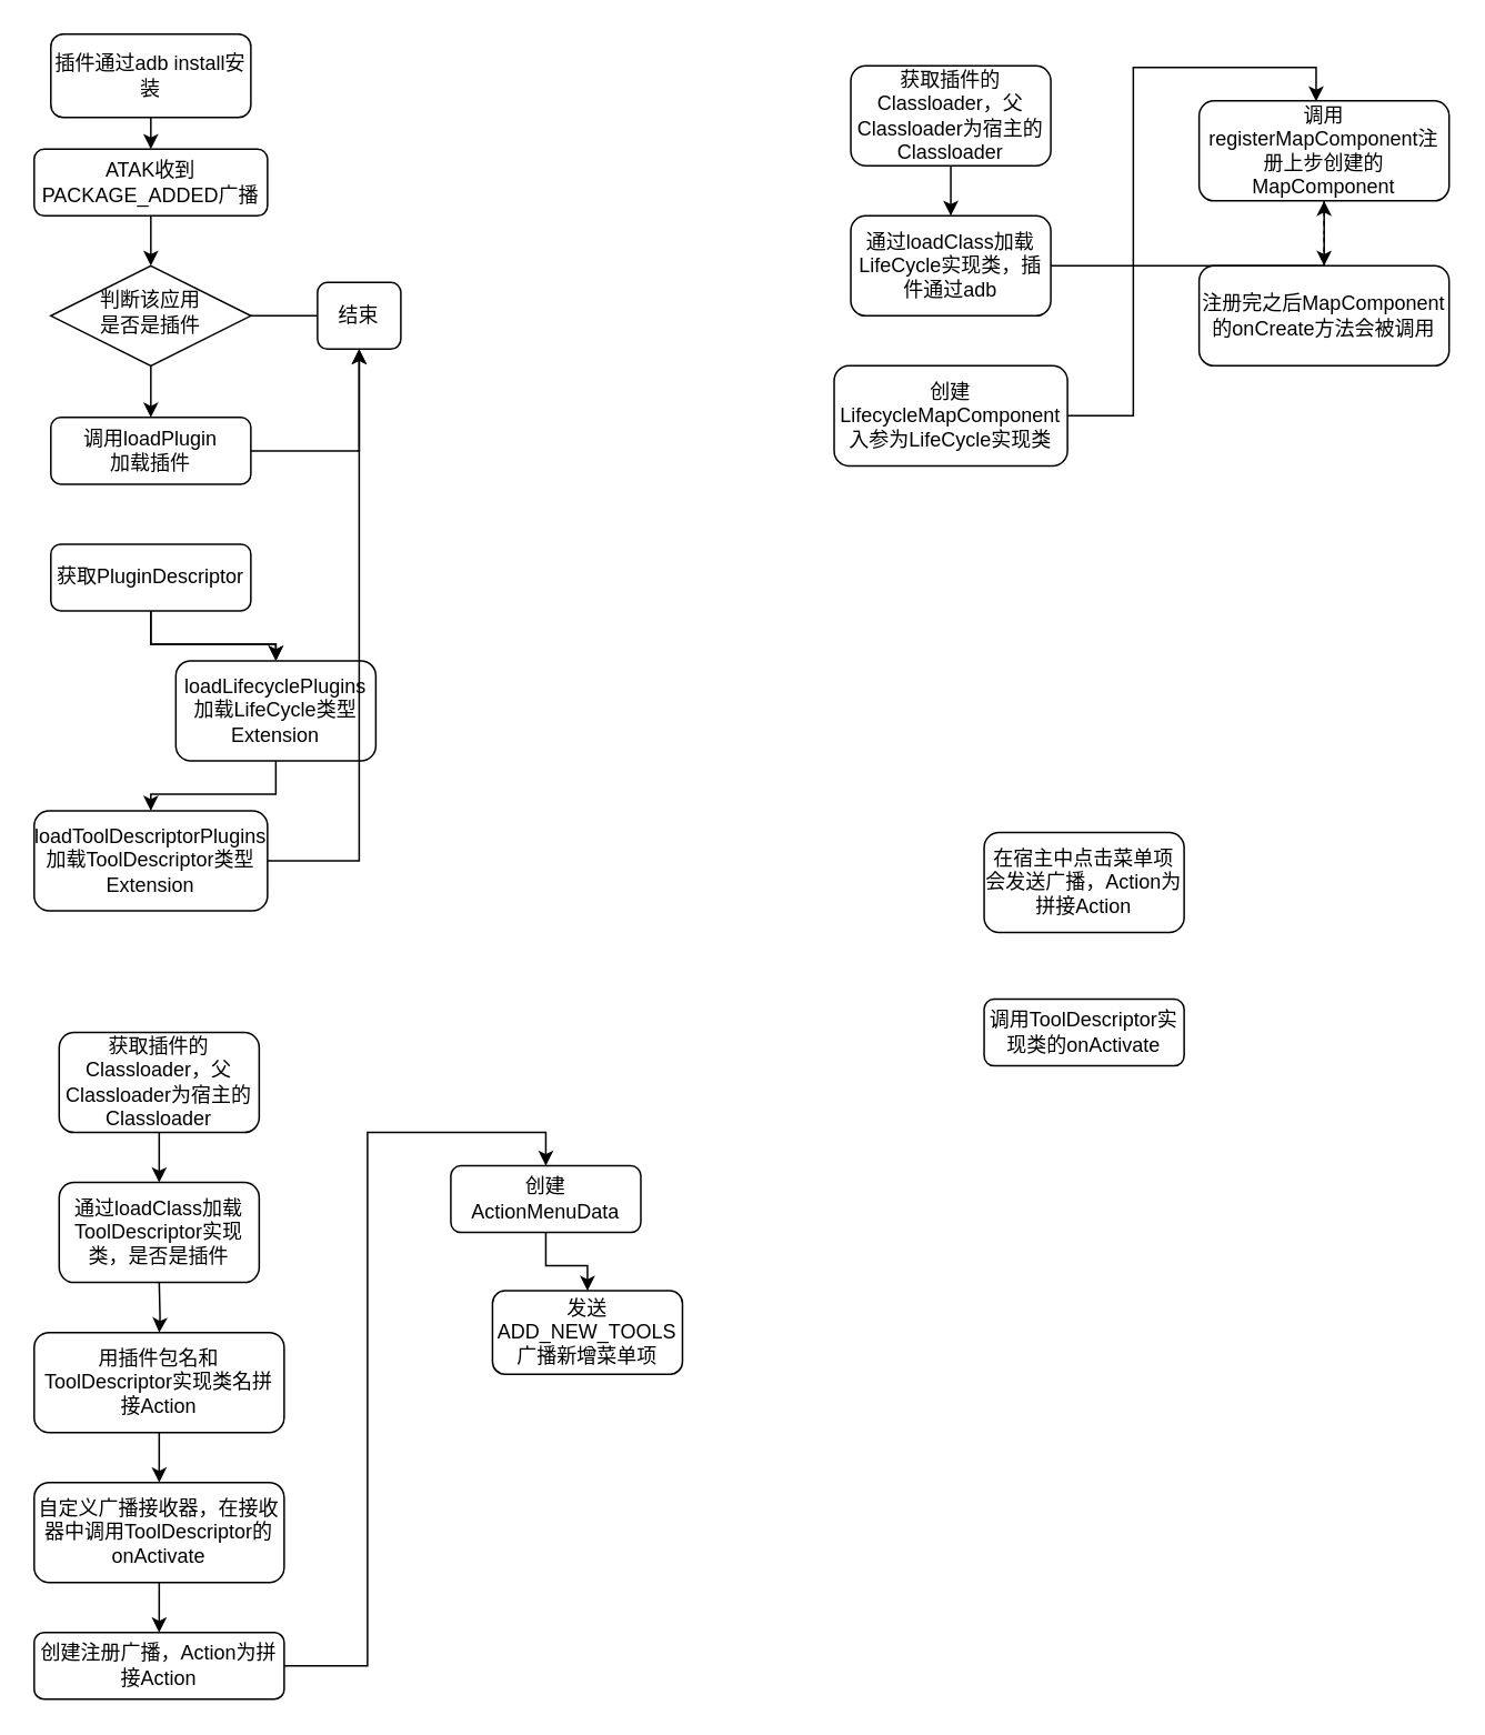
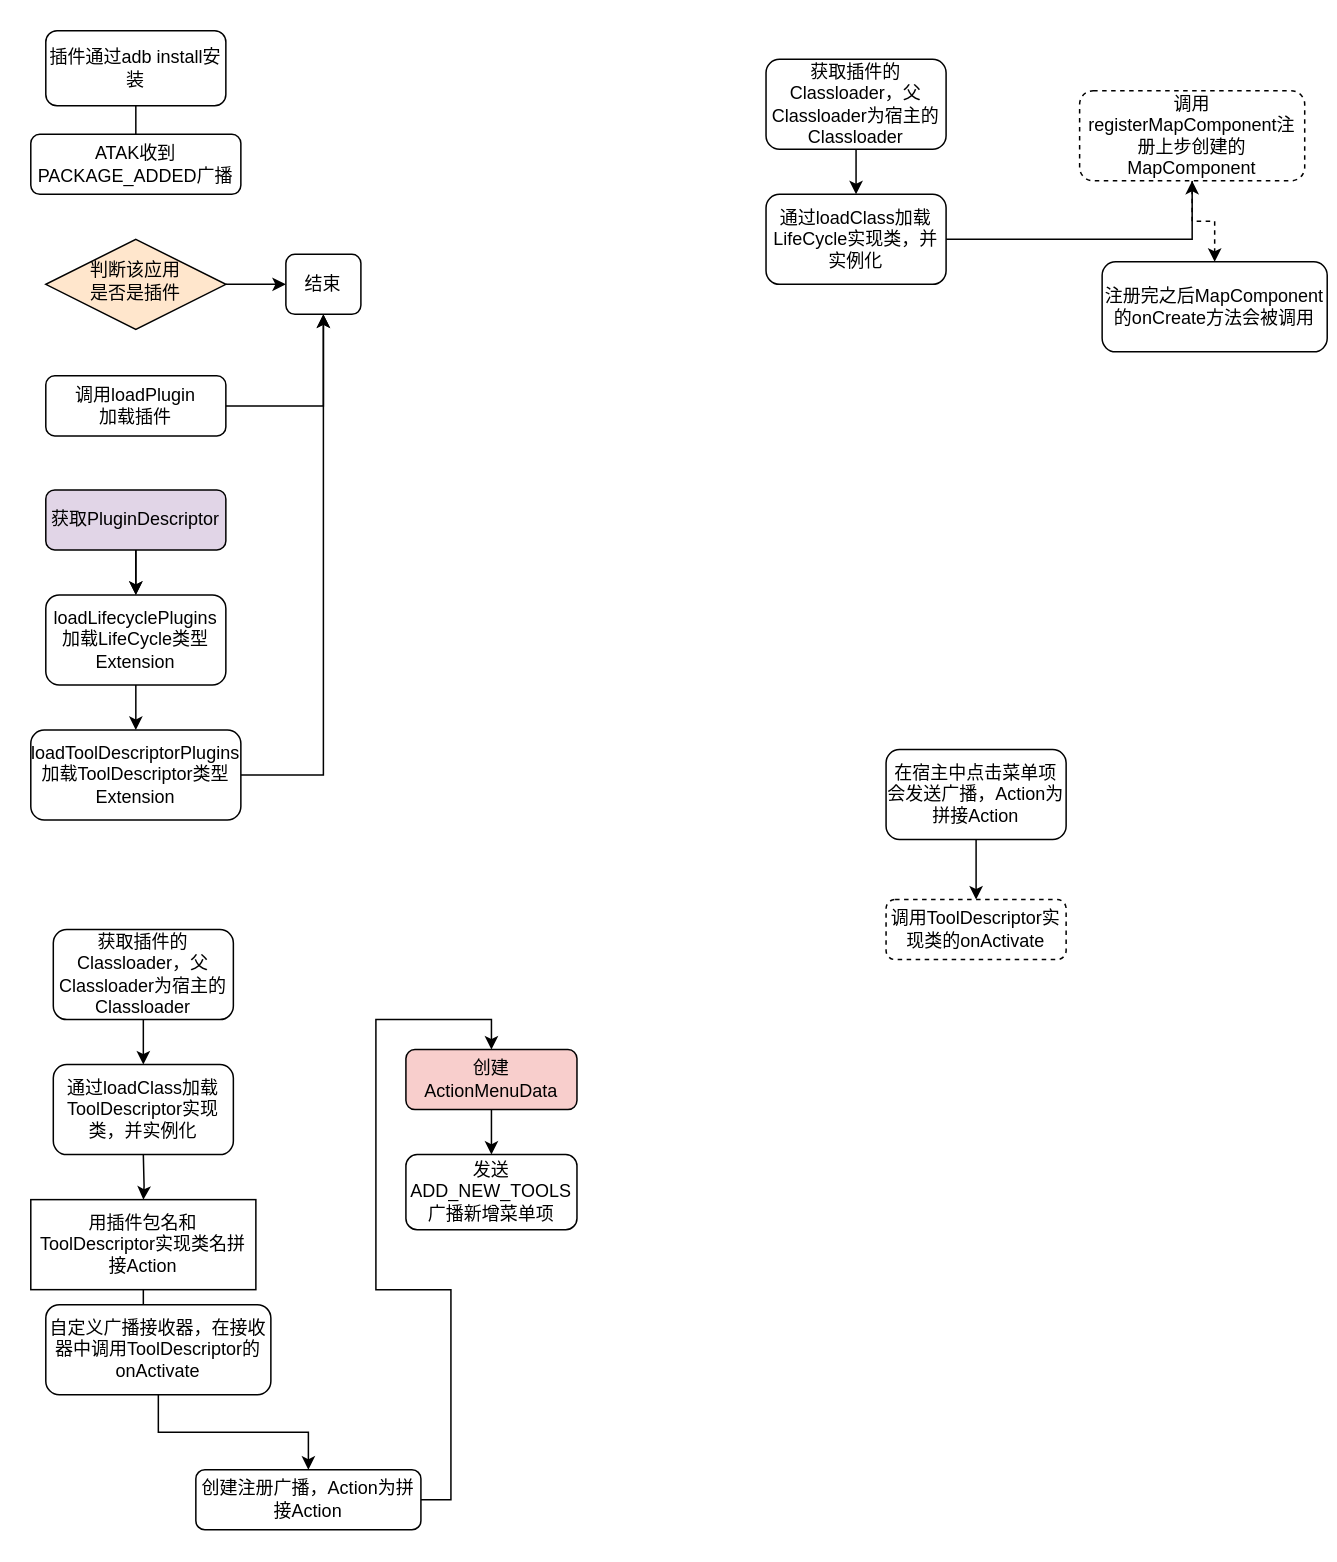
  <mxCell id="0" />
  <mxCell id="1" parent="0" />
- <mxCell id="2" style="edgeStyle=orthogonalEdgeStyle;rounded=0;orthogonalLoop=1;jettySize=auto;html=1;exitX=0.5;exitY=1;exitDx=0;exitDy=0;entryX=0.5;entryY=0;entryDx=0;entryDy=0;" edge="1" parent="1" source="3" target="5"><mxGeometry relative="1" as="geometry" /></mxCell>
+ <mxCell id="2" style="edgeStyle=orthogonalEdgeStyle;rounded=0;orthogonalLoop=1;jettySize=auto;html=1;exitX=0.5;exitY=1;exitDx=0;exitDy=0;entryX=0.5;entryY=0;entryDx=0;entryDy=0;endArrow=none;" edge="1" parent="1" source="3" target="5"><mxGeometry relative="1" as="geometry" /></mxCell>
  <mxCell id="3" value="插件通过adb install安装" style="rounded=1;whiteSpace=wrap;html=1;fontSize=12;glass=0;strokeWidth=1;shadow=0;" parent="1" vertex="1"><mxGeometry x="30" y="20" width="120" height="50" as="geometry" /></mxCell>
- <mxCell id="4" style="edgeStyle=orthogonalEdgeStyle;rounded=0;orthogonalLoop=1;jettySize=auto;html=1;exitX=0.5;exitY=1;exitDx=0;exitDy=0;entryX=0.5;entryY=0;entryDx=0;entryDy=0;" edge="1" parent="1" source="5" target="8"><mxGeometry relative="1" as="geometry" /></mxCell>
  <mxCell id="5" value="ATAK收到PACKAGE_ADDED广播" style="rounded=1;whiteSpace=wrap;html=1;fontSize=12;glass=0;strokeWidth=1;shadow=0;" parent="1" vertex="1"><mxGeometry x="20" y="89" width="140" height="40" as="geometry" /></mxCell>
- <mxCell id="6" style="edgeStyle=orthogonalEdgeStyle;rounded=0;orthogonalLoop=1;jettySize=auto;html=1;exitX=0.5;exitY=1;exitDx=0;exitDy=0;entryX=0.5;entryY=0;entryDx=0;entryDy=0;" edge="1" parent="1" source="8" target="10"><mxGeometry relative="1" as="geometry" /></mxCell>
- <mxCell id="7" style="edgeStyle=orthogonalEdgeStyle;rounded=0;orthogonalLoop=1;jettySize=auto;html=1;exitX=1;exitY=0.5;exitDx=0;exitDy=0;entryX=0;entryY=0.5;entryDx=0;entryDy=0;endArrow=none;" edge="1" parent="1" source="8" target="11"><mxGeometry relative="1" as="geometry" /></mxCell>
- <mxCell id="8" value="判断该应用&lt;br&gt;是否是插件" style="rhombus;whiteSpace=wrap;html=1;shadow=0;fontFamily=Helvetica;fontSize=12;align=center;strokeWidth=1;spacing=6;spacingTop=-4;" parent="1" vertex="1"><mxGeometry x="30" y="159" width="120" height="60" as="geometry" /></mxCell>
+ <mxCell id="7" style="edgeStyle=orthogonalEdgeStyle;rounded=0;orthogonalLoop=1;jettySize=auto;html=1;exitX=1;exitY=0.5;exitDx=0;exitDy=0;entryX=0;entryY=0.5;entryDx=0;entryDy=0;" edge="1" parent="1" source="8" target="11"><mxGeometry relative="1" as="geometry" /></mxCell>
+ <mxCell id="8" value="判断该应用&lt;br&gt;是否是插件" style="rhombus;whiteSpace=wrap;html=1;shadow=0;fontFamily=Helvetica;fontSize=12;align=center;strokeWidth=1;spacing=6;spacingTop=-4;fillColor=#ffe6cc;" parent="1" vertex="1"><mxGeometry x="30" y="159" width="120" height="60" as="geometry" /></mxCell>
  <mxCell id="9" value="" style="edgeStyle=orthogonalEdgeStyle;rounded=0;orthogonalLoop=1;jettySize=auto;html=1;" edge="1" parent="1" source="10" target="11"><mxGeometry relative="1" as="geometry" /></mxCell>
  <mxCell id="10" value="调用loadPlugin&lt;br&gt;加载插件" style="rounded=1;whiteSpace=wrap;html=1;fontSize=12;glass=0;strokeWidth=1;shadow=0;" parent="1" vertex="1"><mxGeometry x="30" y="250" width="120" height="40" as="geometry" /></mxCell>
  <mxCell id="11" value="结束" style="rounded=1;whiteSpace=wrap;html=1;fontSize=12;glass=0;strokeWidth=1;shadow=0;" parent="1" vertex="1"><mxGeometry x="190" y="169" width="50" height="40" as="geometry" /></mxCell>
  <mxCell id="12" value="" style="edgeStyle=orthogonalEdgeStyle;rounded=0;orthogonalLoop=1;jettySize=auto;html=1;" edge="1" parent="1" source="14" target="16"><mxGeometry relative="1" as="geometry" /></mxCell>
  <mxCell id="13" value="" style="edgeStyle=orthogonalEdgeStyle;rounded=0;orthogonalLoop=1;jettySize=auto;html=1;" edge="1" parent="1" source="14" target="16"><mxGeometry relative="1" as="geometry" /></mxCell>
- <mxCell id="14" value="获取PluginDescriptor" style="rounded=1;whiteSpace=wrap;html=1;fontSize=12;glass=0;strokeWidth=1;shadow=0;" vertex="1" parent="1"><mxGeometry x="30" y="326" width="120" height="40" as="geometry" /></mxCell>
+ <mxCell id="14" value="获取PluginDescriptor" style="rounded=1;whiteSpace=wrap;html=1;fontSize=12;glass=0;strokeWidth=1;shadow=0;fillColor=#e1d5e7;" vertex="1" parent="1"><mxGeometry x="30" y="326" width="120" height="40" as="geometry" /></mxCell>
  <mxCell id="15" value="" style="edgeStyle=orthogonalEdgeStyle;rounded=0;orthogonalLoop=1;jettySize=auto;html=1;" edge="1" parent="1" source="16" target="18"><mxGeometry relative="1" as="geometry" /></mxCell>
- <mxCell id="16" value="loadLifecyclePlugins加载LifeCycle类型Extension" style="whiteSpace=wrap;html=1;rounded=1;glass=0;strokeWidth=1;shadow=0;" vertex="1" parent="1"><mxGeometry x="105" y="396" width="120" height="60" as="geometry" /></mxCell>
+ <mxCell id="16" value="loadLifecyclePlugins加载LifeCycle类型Extension" style="whiteSpace=wrap;html=1;rounded=1;glass=0;strokeWidth=1;shadow=0;" vertex="1" parent="1"><mxGeometry x="30" y="396" width="120" height="60" as="geometry" /></mxCell>
  <mxCell id="17" style="edgeStyle=orthogonalEdgeStyle;rounded=0;orthogonalLoop=1;jettySize=auto;html=1;exitX=1;exitY=0.5;exitDx=0;exitDy=0;entryX=0.5;entryY=1;entryDx=0;entryDy=0;" edge="1" parent="1" source="18" target="11"><mxGeometry relative="1" as="geometry" /></mxCell>
  <mxCell id="18" value="loadToolDescriptorPlugins加载ToolDescriptor类型Extension" style="whiteSpace=wrap;html=1;rounded=1;glass=0;strokeWidth=1;shadow=0;" vertex="1" parent="1"><mxGeometry x="20" y="486" width="140" height="60" as="geometry" /></mxCell>
  <mxCell id="19" value="" style="edgeStyle=orthogonalEdgeStyle;rounded=0;orthogonalLoop=1;jettySize=auto;html=1;" edge="1" parent="1" source="20" target="22"><mxGeometry relative="1" as="geometry" /></mxCell>
  <mxCell id="20" value="获取插件的Classloader，父Classloader为宿主的Classloader" style="rounded=1;whiteSpace=wrap;html=1;" vertex="1" parent="1"><mxGeometry x="510" y="39" width="120" height="60" as="geometry" /></mxCell>
  <mxCell id="21" value="" style="edgeStyle=orthogonalEdgeStyle;rounded=0;orthogonalLoop=1;jettySize=auto;html=1;" edge="1" parent="1" source="22" target="26"><mxGeometry relative="1" as="geometry" /></mxCell>
- <mxCell id="22" value="通过loadClass加载LifeCycle实现类，插件通过adb" style="whiteSpace=wrap;html=1;rounded=1;" vertex="1" parent="1"><mxGeometry x="510" y="129" width="120" height="60" as="geometry" /></mxCell>
- <mxCell id="23" style="edgeStyle=orthogonalEdgeStyle;rounded=0;orthogonalLoop=1;jettySize=auto;html=1;exitX=1;exitY=0.5;exitDx=0;exitDy=0;entryX=0.468;entryY=0.006;entryDx=0;entryDy=0;entryPerimeter=0;" edge="1" parent="1" source="24" target="26"><mxGeometry relative="1" as="geometry" /></mxCell>
- <mxCell id="24" value="创建LifecycleMapComponent入参为LifeCycle实现类" style="whiteSpace=wrap;html=1;rounded=1;" vertex="1" parent="1"><mxGeometry x="500" y="219" width="140" height="60" as="geometry" /></mxCell>
+ <mxCell id="22" value="通过loadClass加载LifeCycle实现类，并实例化" style="whiteSpace=wrap;html=1;rounded=1;" vertex="1" parent="1"><mxGeometry x="510" y="129" width="120" height="60" as="geometry" /></mxCell>
  <mxCell id="25" value="" style="edgeStyle=orthogonalEdgeStyle;rounded=0;orthogonalLoop=1;jettySize=auto;html=1;dashed=1;" edge="1" parent="1" source="26" target="27"><mxGeometry relative="1" as="geometry" /></mxCell>
- <mxCell id="26" value="调用registerMapComponent注册上步创建的MapComponent" style="whiteSpace=wrap;html=1;rounded=1;" vertex="1" parent="1"><mxGeometry x="719" y="60" width="150" height="60" as="geometry" /></mxCell>
- <mxCell id="27" value="注册完之后MapComponent的onCreate方法会被调用" style="whiteSpace=wrap;html=1;rounded=1;" vertex="1" parent="1"><mxGeometry x="719" y="159" width="150" height="60" as="geometry" /></mxCell>
+ <mxCell id="26" value="调用registerMapComponent注册上步创建的MapComponent" style="whiteSpace=wrap;html=1;rounded=1;dashed=1;" vertex="1" parent="1"><mxGeometry x="719" y="60" width="150" height="60" as="geometry" /></mxCell>
+ <mxCell id="27" value="注册完之后MapComponent的onCreate方法会被调用" style="whiteSpace=wrap;html=1;rounded=1;" vertex="1" parent="1"><mxGeometry x="734" y="174" width="150" height="60" as="geometry" /></mxCell>
  <mxCell id="28" value="" style="edgeStyle=orthogonalEdgeStyle;rounded=0;orthogonalLoop=1;jettySize=auto;html=1;" edge="1" parent="1" target="30"><mxGeometry relative="1" as="geometry"><mxPoint x="95" y="769" as="sourcePoint" /></mxGeometry></mxCell>
  <mxCell id="29" value="" style="edgeStyle=orthogonalEdgeStyle;rounded=0;orthogonalLoop=1;jettySize=auto;html=1;" edge="1" parent="1" source="30" target="35"><mxGeometry relative="1" as="geometry" /></mxCell>
- <mxCell id="30" value="用插件包名和ToolDescriptor实现类名拼接Action" style="whiteSpace=wrap;html=1;rounded=1;" vertex="1" parent="1"><mxGeometry x="20" y="799" width="150" height="60" as="geometry" /></mxCell>
+ <mxCell id="30" value="用插件包名和ToolDescriptor实现类名拼接Action" style="whiteSpace=wrap;html=1;rounded=0;" vertex="1" parent="1"><mxGeometry x="20" y="799" width="150" height="60" as="geometry" /></mxCell>
  <mxCell id="31" style="edgeStyle=orthogonalEdgeStyle;rounded=0;orthogonalLoop=1;jettySize=auto;html=1;exitX=0.5;exitY=1;exitDx=0;exitDy=0;entryX=0.5;entryY=0;entryDx=0;entryDy=0;" edge="1" parent="1" source="32"><mxGeometry relative="1" as="geometry"><mxPoint x="95" y="709" as="targetPoint" /></mxGeometry></mxCell>
  <mxCell id="32" value="获取插件的Classloader，父Classloader为宿主的Classloader" style="rounded=1;whiteSpace=wrap;html=1;" vertex="1" parent="1"><mxGeometry x="35" y="619" width="120" height="60" as="geometry" /></mxCell>
- <mxCell id="33" value="通过loadClass加载ToolDescriptor&lt;span style=&quot;background-color: initial;&quot;&gt;实现类，是否是插件&lt;/span&gt;" style="whiteSpace=wrap;html=1;rounded=1;" vertex="1" parent="1"><mxGeometry x="35" y="709" width="120" height="60" as="geometry" /></mxCell>
+ <mxCell id="33" value="通过loadClass加载ToolDescriptor&lt;span style=&quot;background-color: initial;&quot;&gt;实现类，并实例化&lt;/span&gt;" style="whiteSpace=wrap;html=1;rounded=1;" vertex="1" parent="1"><mxGeometry x="35" y="709" width="120" height="60" as="geometry" /></mxCell>
  <mxCell id="34" value="" style="edgeStyle=orthogonalEdgeStyle;rounded=0;orthogonalLoop=1;jettySize=auto;html=1;" edge="1" parent="1" source="35" target="37"><mxGeometry relative="1" as="geometry" /></mxCell>
- <mxCell id="35" value="自定义广播接收器，在接收器中调用ToolDescriptor的onActivate" style="whiteSpace=wrap;html=1;rounded=1;" vertex="1" parent="1"><mxGeometry x="20" y="889" width="150" height="60" as="geometry" /></mxCell>
+ <mxCell id="35" value="自定义广播接收器，在接收器中调用ToolDescriptor的onActivate" style="whiteSpace=wrap;html=1;rounded=1;" vertex="1" parent="1"><mxGeometry x="30" y="869" width="150" height="60" as="geometry" /></mxCell>
  <mxCell id="36" style="edgeStyle=orthogonalEdgeStyle;rounded=0;orthogonalLoop=1;jettySize=auto;html=1;exitX=1;exitY=0.5;exitDx=0;exitDy=0;entryX=0.5;entryY=0;entryDx=0;entryDy=0;" edge="1" parent="1" source="37" target="39"><mxGeometry relative="1" as="geometry" /></mxCell>
- <mxCell id="37" value="创建注册广播，Action为拼接Action" style="whiteSpace=wrap;html=1;rounded=1;" vertex="1" parent="1"><mxGeometry x="20" y="979" width="150" height="40" as="geometry" /></mxCell>
+ <mxCell id="37" value="创建注册广播，Action为拼接Action" style="whiteSpace=wrap;html=1;rounded=1;" vertex="1" parent="1"><mxGeometry x="130" y="979" width="150" height="40" as="geometry" /></mxCell>
  <mxCell id="38" value="" style="edgeStyle=orthogonalEdgeStyle;rounded=0;orthogonalLoop=1;jettySize=auto;html=1;" edge="1" parent="1" source="39" target="40"><mxGeometry relative="1" as="geometry" /></mxCell>
- <mxCell id="39" value="创建ActionMenuData" style="whiteSpace=wrap;html=1;rounded=1;" vertex="1" parent="1"><mxGeometry x="270" y="699" width="114" height="40" as="geometry" /></mxCell>
- <mxCell id="40" value="发送ADD_NEW_TOOLS广播新增菜单项" style="whiteSpace=wrap;html=1;rounded=1;" vertex="1" parent="1"><mxGeometry x="295" y="774" width="114" height="50" as="geometry" /></mxCell>
+ <mxCell id="39" value="创建ActionMenuData" style="whiteSpace=wrap;html=1;rounded=1;fillColor=#f8cecc;" vertex="1" parent="1"><mxGeometry x="270" y="699" width="114" height="40" as="geometry" /></mxCell>
+ <mxCell id="40" value="发送ADD_NEW_TOOLS广播新增菜单项" style="whiteSpace=wrap;html=1;rounded=1;" vertex="1" parent="1"><mxGeometry x="270" y="769" width="114" height="50" as="geometry" /></mxCell>
+ <mxCell id="41" value="" style="edgeStyle=orthogonalEdgeStyle;rounded=0;orthogonalLoop=1;jettySize=auto;html=1;" edge="1" parent="1" source="42" target="43"><mxGeometry relative="1" as="geometry" /></mxCell>
  <mxCell id="42" value="在宿主中点击菜单项会发送广播，Action为拼接Action" style="rounded=1;whiteSpace=wrap;html=1;" vertex="1" parent="1"><mxGeometry x="590" y="499" width="120" height="60" as="geometry" /></mxCell>
- <mxCell id="43" value="调用ToolDescriptor实现类的onActivate" style="rounded=1;whiteSpace=wrap;html=1;" vertex="1" parent="1"><mxGeometry x="590" y="599" width="120" height="40" as="geometry" /></mxCell>
+ <mxCell id="43" value="调用ToolDescriptor实现类的onActivate" style="rounded=1;whiteSpace=wrap;html=1;dashed=1;" vertex="1" parent="1"><mxGeometry x="590" y="599" width="120" height="40" as="geometry" /></mxCell>
